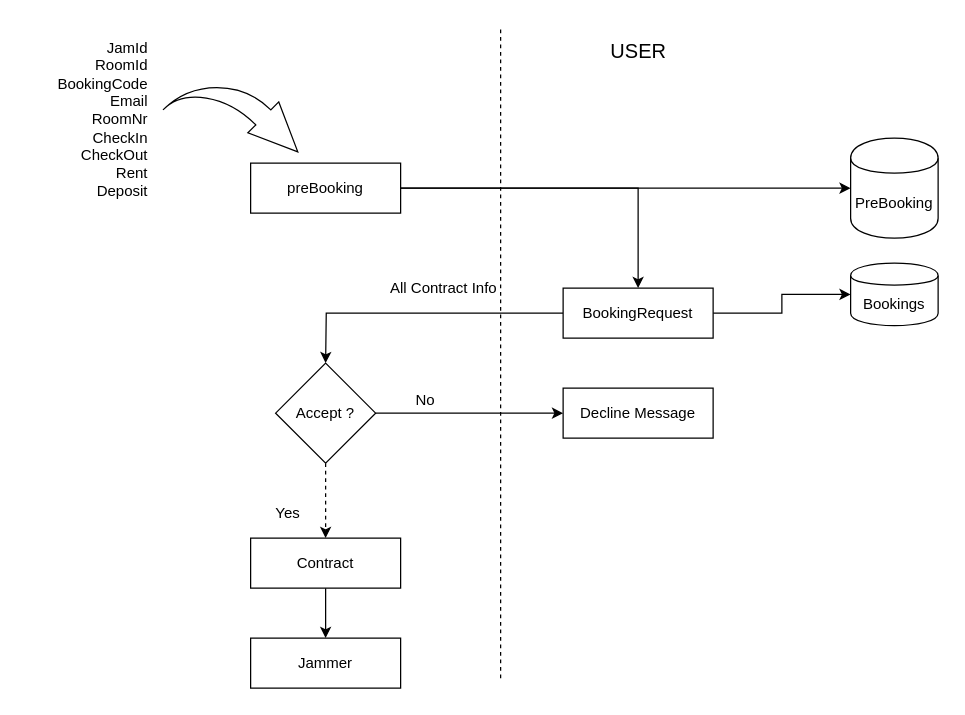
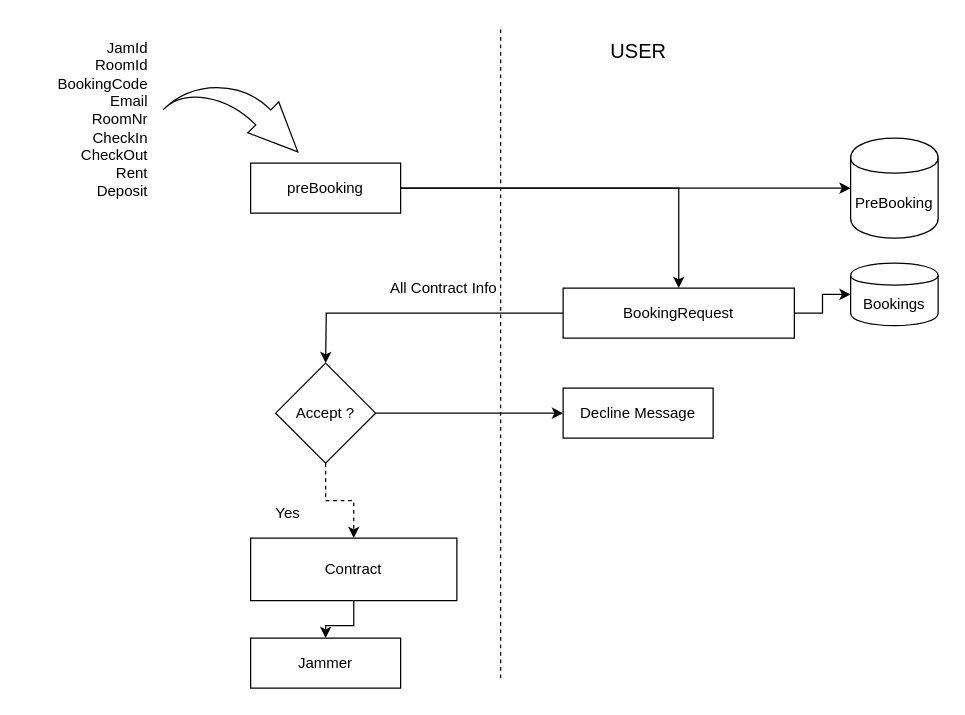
  <mxCell id="0" />
  <mxCell id="1" parent="0" />
  <mxCell id="2" style="edgeStyle=orthogonalEdgeStyle;rounded=0;orthogonalLoop=1;jettySize=auto;html=1;entryX=0.5;entryY=0;entryDx=0;entryDy=0;" edge="1" parent="1" source="4" target="8"><mxGeometry relative="1" as="geometry" /></mxCell>
  <mxCell id="3" style="edgeStyle=orthogonalEdgeStyle;rounded=0;orthogonalLoop=1;jettySize=auto;html=1;entryX=0;entryY=0.5;entryDx=0;entryDy=0;" edge="1" parent="1" source="4" target="21"><mxGeometry relative="1" as="geometry" /></mxCell>
  <mxCell id="4" value="preBooking" style="rounded=0;whiteSpace=wrap;html=1;" vertex="1" parent="1"><mxGeometry x="200" y="130" width="120" height="40" as="geometry" /></mxCell>
  <mxCell id="5" value="" style="html=1;shadow=0;dashed=0;align=center;verticalAlign=middle;shape=mxgraph.arrows2.jumpInArrow;dy=8.5;dx=39;arrowHead=35;rotation=45;" vertex="1" parent="1"><mxGeometry x="140" y="63" width="100" height="70" as="geometry" /></mxCell>
  <mxCell id="6" style="edgeStyle=orthogonalEdgeStyle;rounded=0;orthogonalLoop=1;jettySize=auto;html=1;entryX=0.5;entryY=0;entryDx=0;entryDy=0;" edge="1" parent="1" source="8"><mxGeometry relative="1" as="geometry"><mxPoint x="260" y="290" as="targetPoint" /></mxGeometry></mxCell>
  <mxCell id="7" style="edgeStyle=orthogonalEdgeStyle;rounded=0;orthogonalLoop=1;jettySize=auto;html=1;entryX=0;entryY=0.5;entryDx=0;entryDy=0;" edge="1" parent="1" source="8" target="22"><mxGeometry relative="1" as="geometry" /></mxCell>
- <mxCell id="8" value="BookingRequest" style="rounded=0;whiteSpace=wrap;html=1;" vertex="1" parent="1"><mxGeometry x="450" y="230" width="120" height="40" as="geometry" /></mxCell>
+ <mxCell id="8" value="BookingRequest" style="rounded=0;whiteSpace=wrap;html=1;" vertex="1" parent="1"><mxGeometry x="450" y="230" width="185" height="40" as="geometry" /></mxCell>
  <mxCell id="9" value="&lt;span style=&quot;font-size: 16px&quot;&gt;USER&lt;/span&gt;" style="text;html=1;align=center;verticalAlign=middle;resizable=0;points=[];autosize=1;" vertex="1" parent="1"><mxGeometry x="480" y="30" width="60" height="20" as="geometry" /></mxCell>
  <mxCell id="10" value="" style="endArrow=none;dashed=1;html=1;" edge="1" parent="1"><mxGeometry width="50" height="50" relative="1" as="geometry"><mxPoint x="400" y="542" as="sourcePoint" /><mxPoint x="400" y="20" as="targetPoint" /></mxGeometry></mxCell>
  <mxCell id="11" style="edgeStyle=orthogonalEdgeStyle;rounded=0;orthogonalLoop=1;jettySize=auto;html=1;entryX=0;entryY=0.5;entryDx=0;entryDy=0;" edge="1" parent="1" source="13" target="16"><mxGeometry relative="1" as="geometry"><mxPoint x="360" y="330" as="targetPoint" /></mxGeometry></mxCell>
  <mxCell id="12" style="edgeStyle=orthogonalEdgeStyle;rounded=0;orthogonalLoop=1;jettySize=auto;html=1;entryX=0.5;entryY=0;entryDx=0;entryDy=0;dashed=1;" edge="1" parent="1" source="13" target="20"><mxGeometry relative="1" as="geometry" /></mxCell>
  <mxCell id="13" value="Accept ?" style="rhombus;whiteSpace=wrap;html=1;" vertex="1" parent="1"><mxGeometry x="220" y="290" width="80" height="80" as="geometry" /></mxCell>
  <mxCell id="14" value="JamId&lt;br&gt;RoomId&lt;br&gt;BookingCode&lt;br&gt;Email&lt;br&gt;RoomNr&lt;br&gt;CheckIn&lt;br&gt;CheckOut&lt;br&gt;Rent&lt;br&gt;Deposit" style="text;html=1;strokeColor=none;fillColor=none;align=right;verticalAlign=middle;whiteSpace=wrap;rounded=0;" vertex="1" parent="1"><mxGeometry x="20" y="30" width="100" height="130" as="geometry" /></mxCell>
  <mxCell id="15" value="All Contract Info" style="text;html=1;strokeColor=none;fillColor=none;align=left;verticalAlign=middle;whiteSpace=wrap;rounded=0;" vertex="1" parent="1"><mxGeometry x="310" y="210" width="100" height="40" as="geometry" /></mxCell>
  <mxCell id="16" value="Decline Message" style="rounded=0;whiteSpace=wrap;html=1;" vertex="1" parent="1"><mxGeometry x="450" y="310" width="120" height="40" as="geometry" /></mxCell>
- <mxCell id="17" value="No" style="text;html=1;strokeColor=none;fillColor=none;align=center;verticalAlign=middle;whiteSpace=wrap;rounded=0;" vertex="1" parent="1"><mxGeometry x="320" y="310" width="40" height="20" as="geometry" /></mxCell>
  <mxCell id="18" value="Yes" style="text;html=1;strokeColor=none;fillColor=none;align=center;verticalAlign=middle;whiteSpace=wrap;rounded=0;" vertex="1" parent="1"><mxGeometry x="210" y="400" width="40" height="20" as="geometry" /></mxCell>
  <mxCell id="19" style="edgeStyle=orthogonalEdgeStyle;rounded=0;orthogonalLoop=1;jettySize=auto;html=1;entryX=0.5;entryY=0;entryDx=0;entryDy=0;" edge="1" parent="1" source="20" target="23"><mxGeometry relative="1" as="geometry" /></mxCell>
- <mxCell id="20" value="Contract" style="rounded=0;whiteSpace=wrap;html=1;" vertex="1" parent="1"><mxGeometry x="200" y="430" width="120" height="40" as="geometry" /></mxCell>
+ <mxCell id="20" value="Contract" style="rounded=0;whiteSpace=wrap;html=1;" vertex="1" parent="1"><mxGeometry x="200" y="430" width="165" height="50" as="geometry" /></mxCell>
  <mxCell id="21" value="PreBooking" style="shape=cylinder;whiteSpace=wrap;html=1;boundedLbl=1;backgroundOutline=1;align=center;" vertex="1" parent="1"><mxGeometry x="680" y="110" width="70" height="80" as="geometry" /></mxCell>
  <mxCell id="22" value="Bookings" style="shape=cylinder;whiteSpace=wrap;html=1;boundedLbl=1;backgroundOutline=1;align=center;" vertex="1" parent="1"><mxGeometry x="680" y="210" width="70" height="50" as="geometry" /></mxCell>
  <mxCell id="23" value="Jammer" style="rounded=0;whiteSpace=wrap;html=1;" vertex="1" parent="1"><mxGeometry x="200" y="510" width="120" height="40" as="geometry" /></mxCell>
